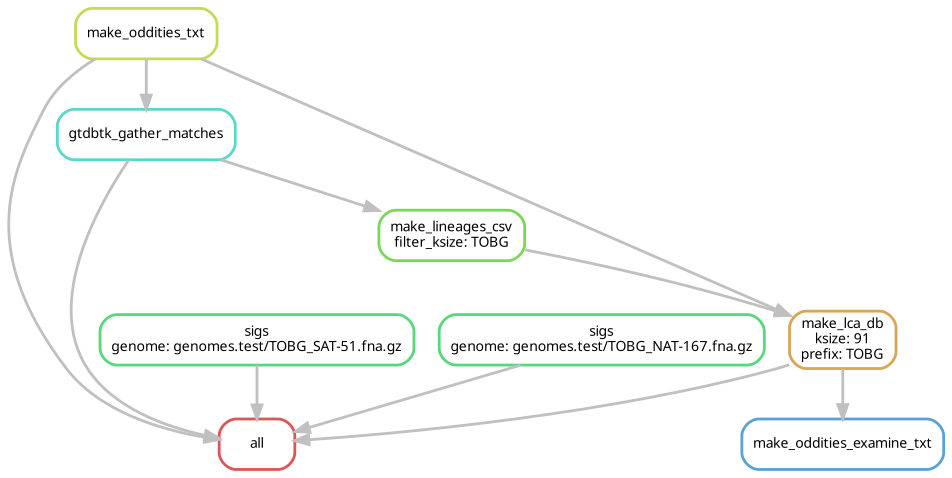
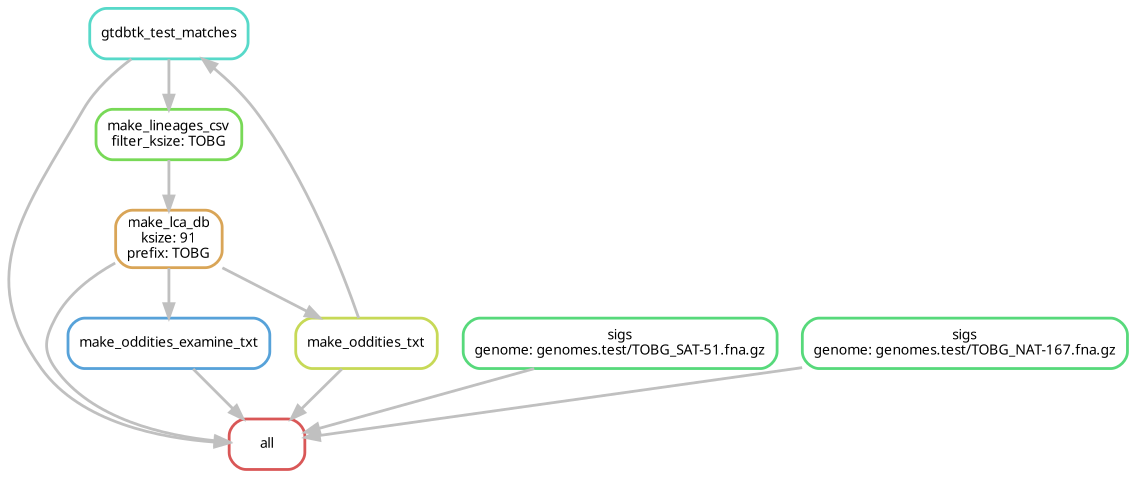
  digraph {
    bgcolor=white
    node [color="0.38 0.6 0.85" fontname=sans fontsize=10 penwidth=2 shape=box style=rounded]
    edge [color=grey penwidth=2]
    n1 [color="0.00 0.6 0.85" label=all]
-   n2 [color="0.48 0.6 0.85" label=gtdbtk_gather_matches]
+   n2 [color="0.48 0.6 0.85" label=gtdbtk_test_matches]
    n3 [color="0.29 0.6 0.85" label="make_lineages_csv\nfilter_ksize: TOBG"]
    n4 [color="0.10 0.6 0.85" label="make_lca_db\nksize: 91\nprefix: TOBG"]
    n5 [label="sigs\ngenome: genomes.test/TOBG_SAT-51.fna.gz"]
    n6 [label="sigs\ngenome: genomes.test/TOBG_NAT-167.fna.gz"]
    n7 [color="0.19 0.6 0.85" label=make_oddities_txt]
    n8 [color="0.57 0.6 0.85" label=make_oddities_examine_txt]
    n2 -> n1
    n2 -> n3
    n3 -> n4
    n4 -> n1
-   n7 -> n4
+   n4 -> n7
    n4 -> n8
    n5 -> n1
    n6 -> n1
    n7 -> n1
    n7 -> n2
+   n8 -> n1
  }
